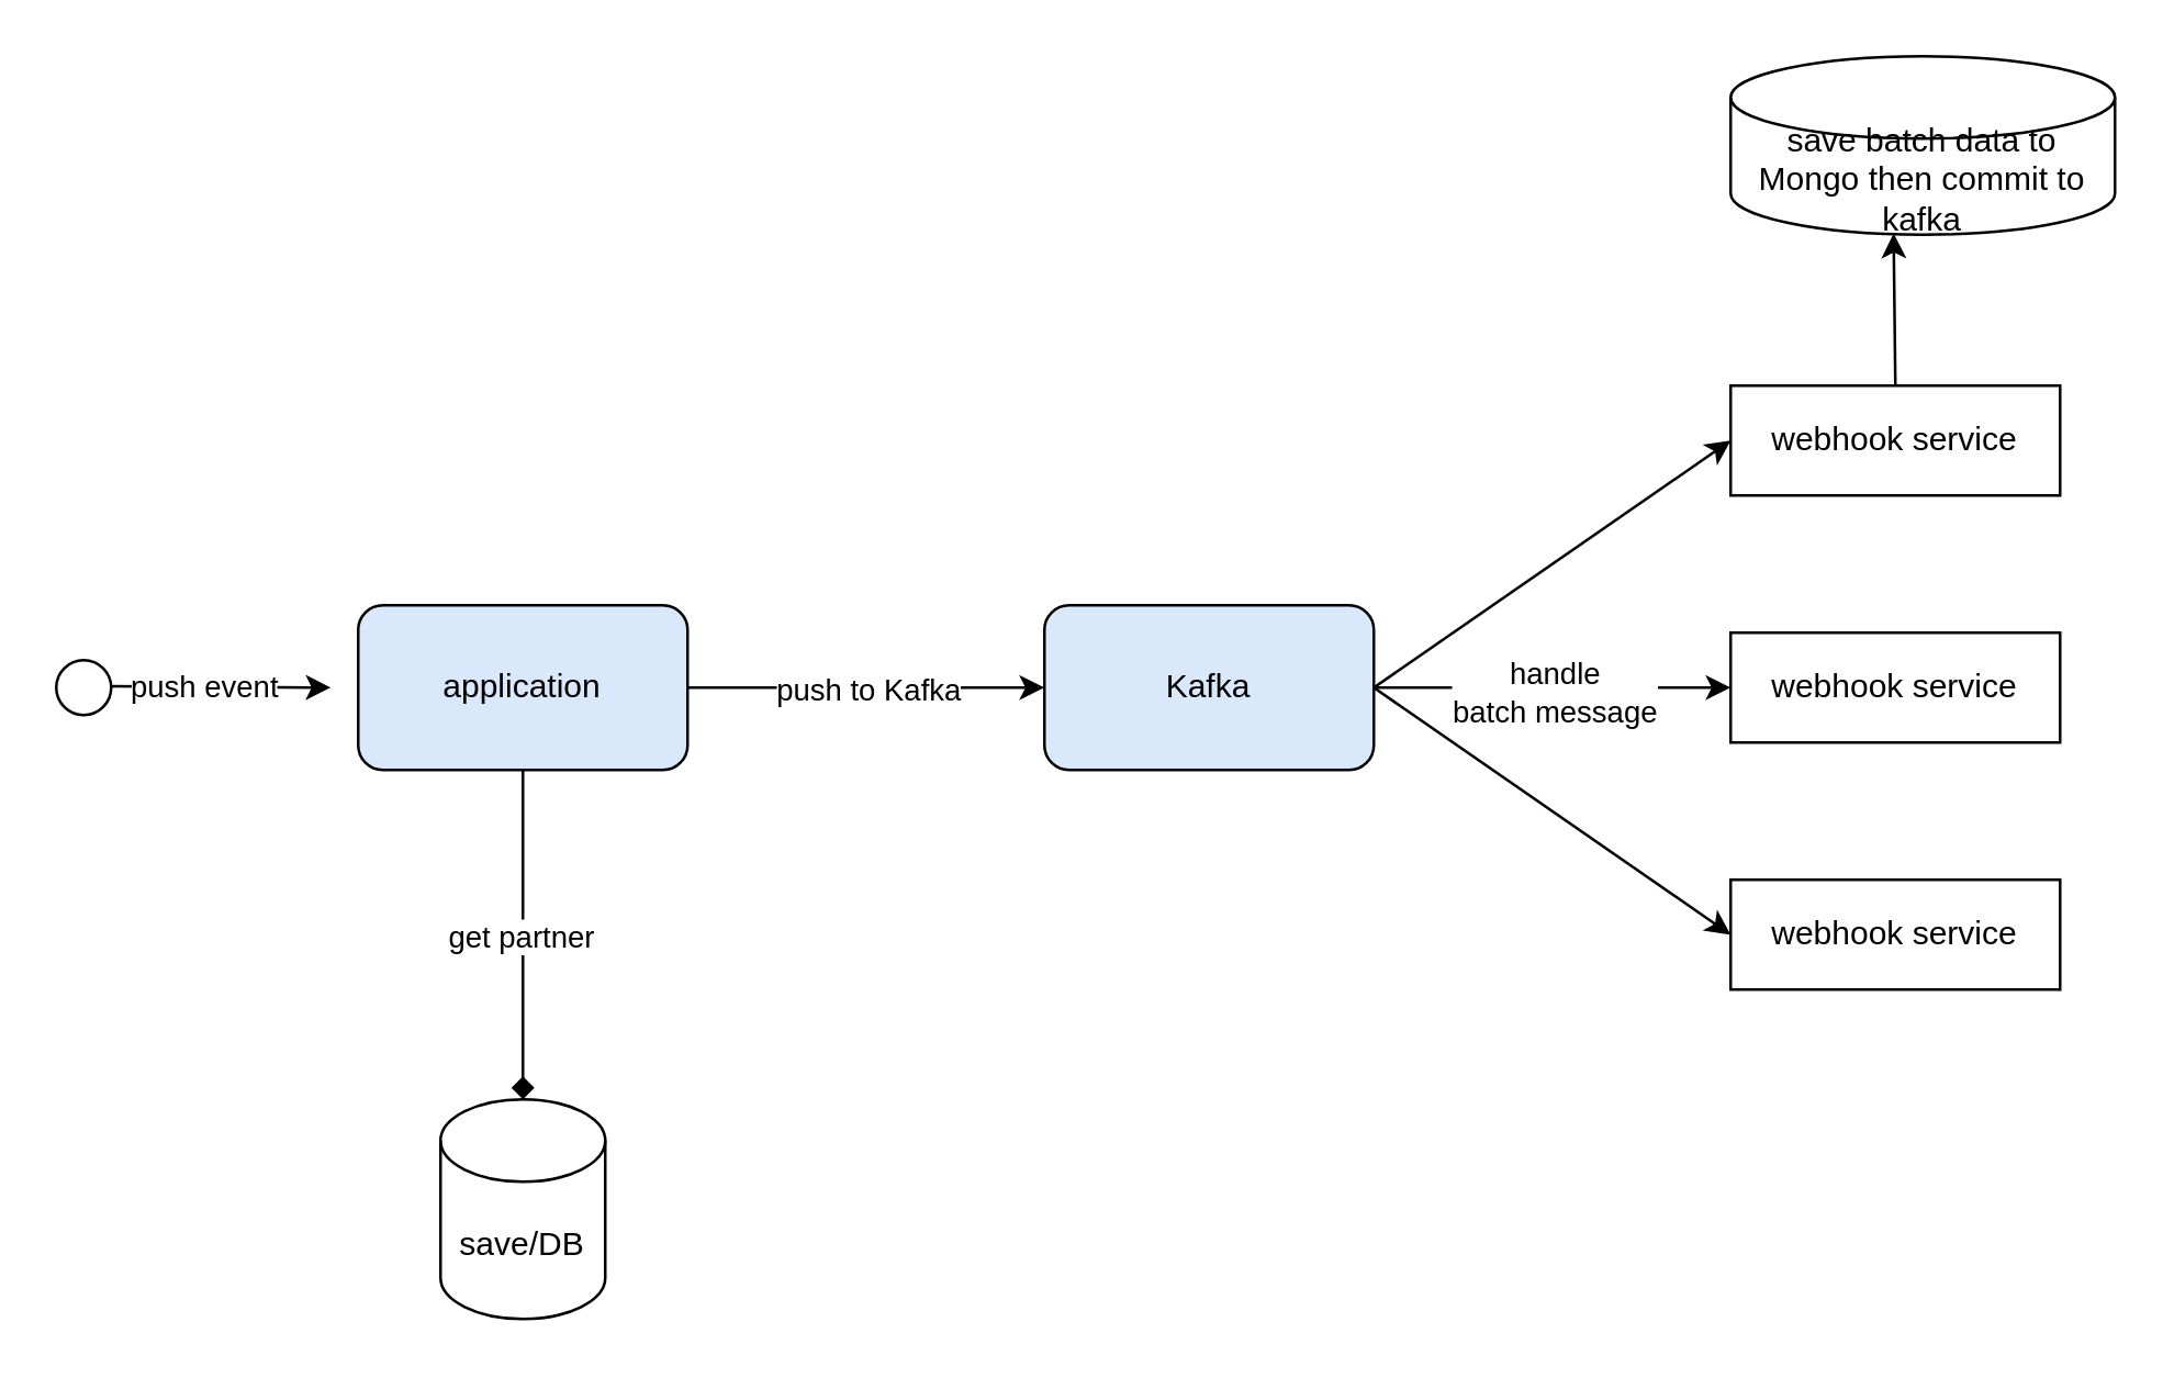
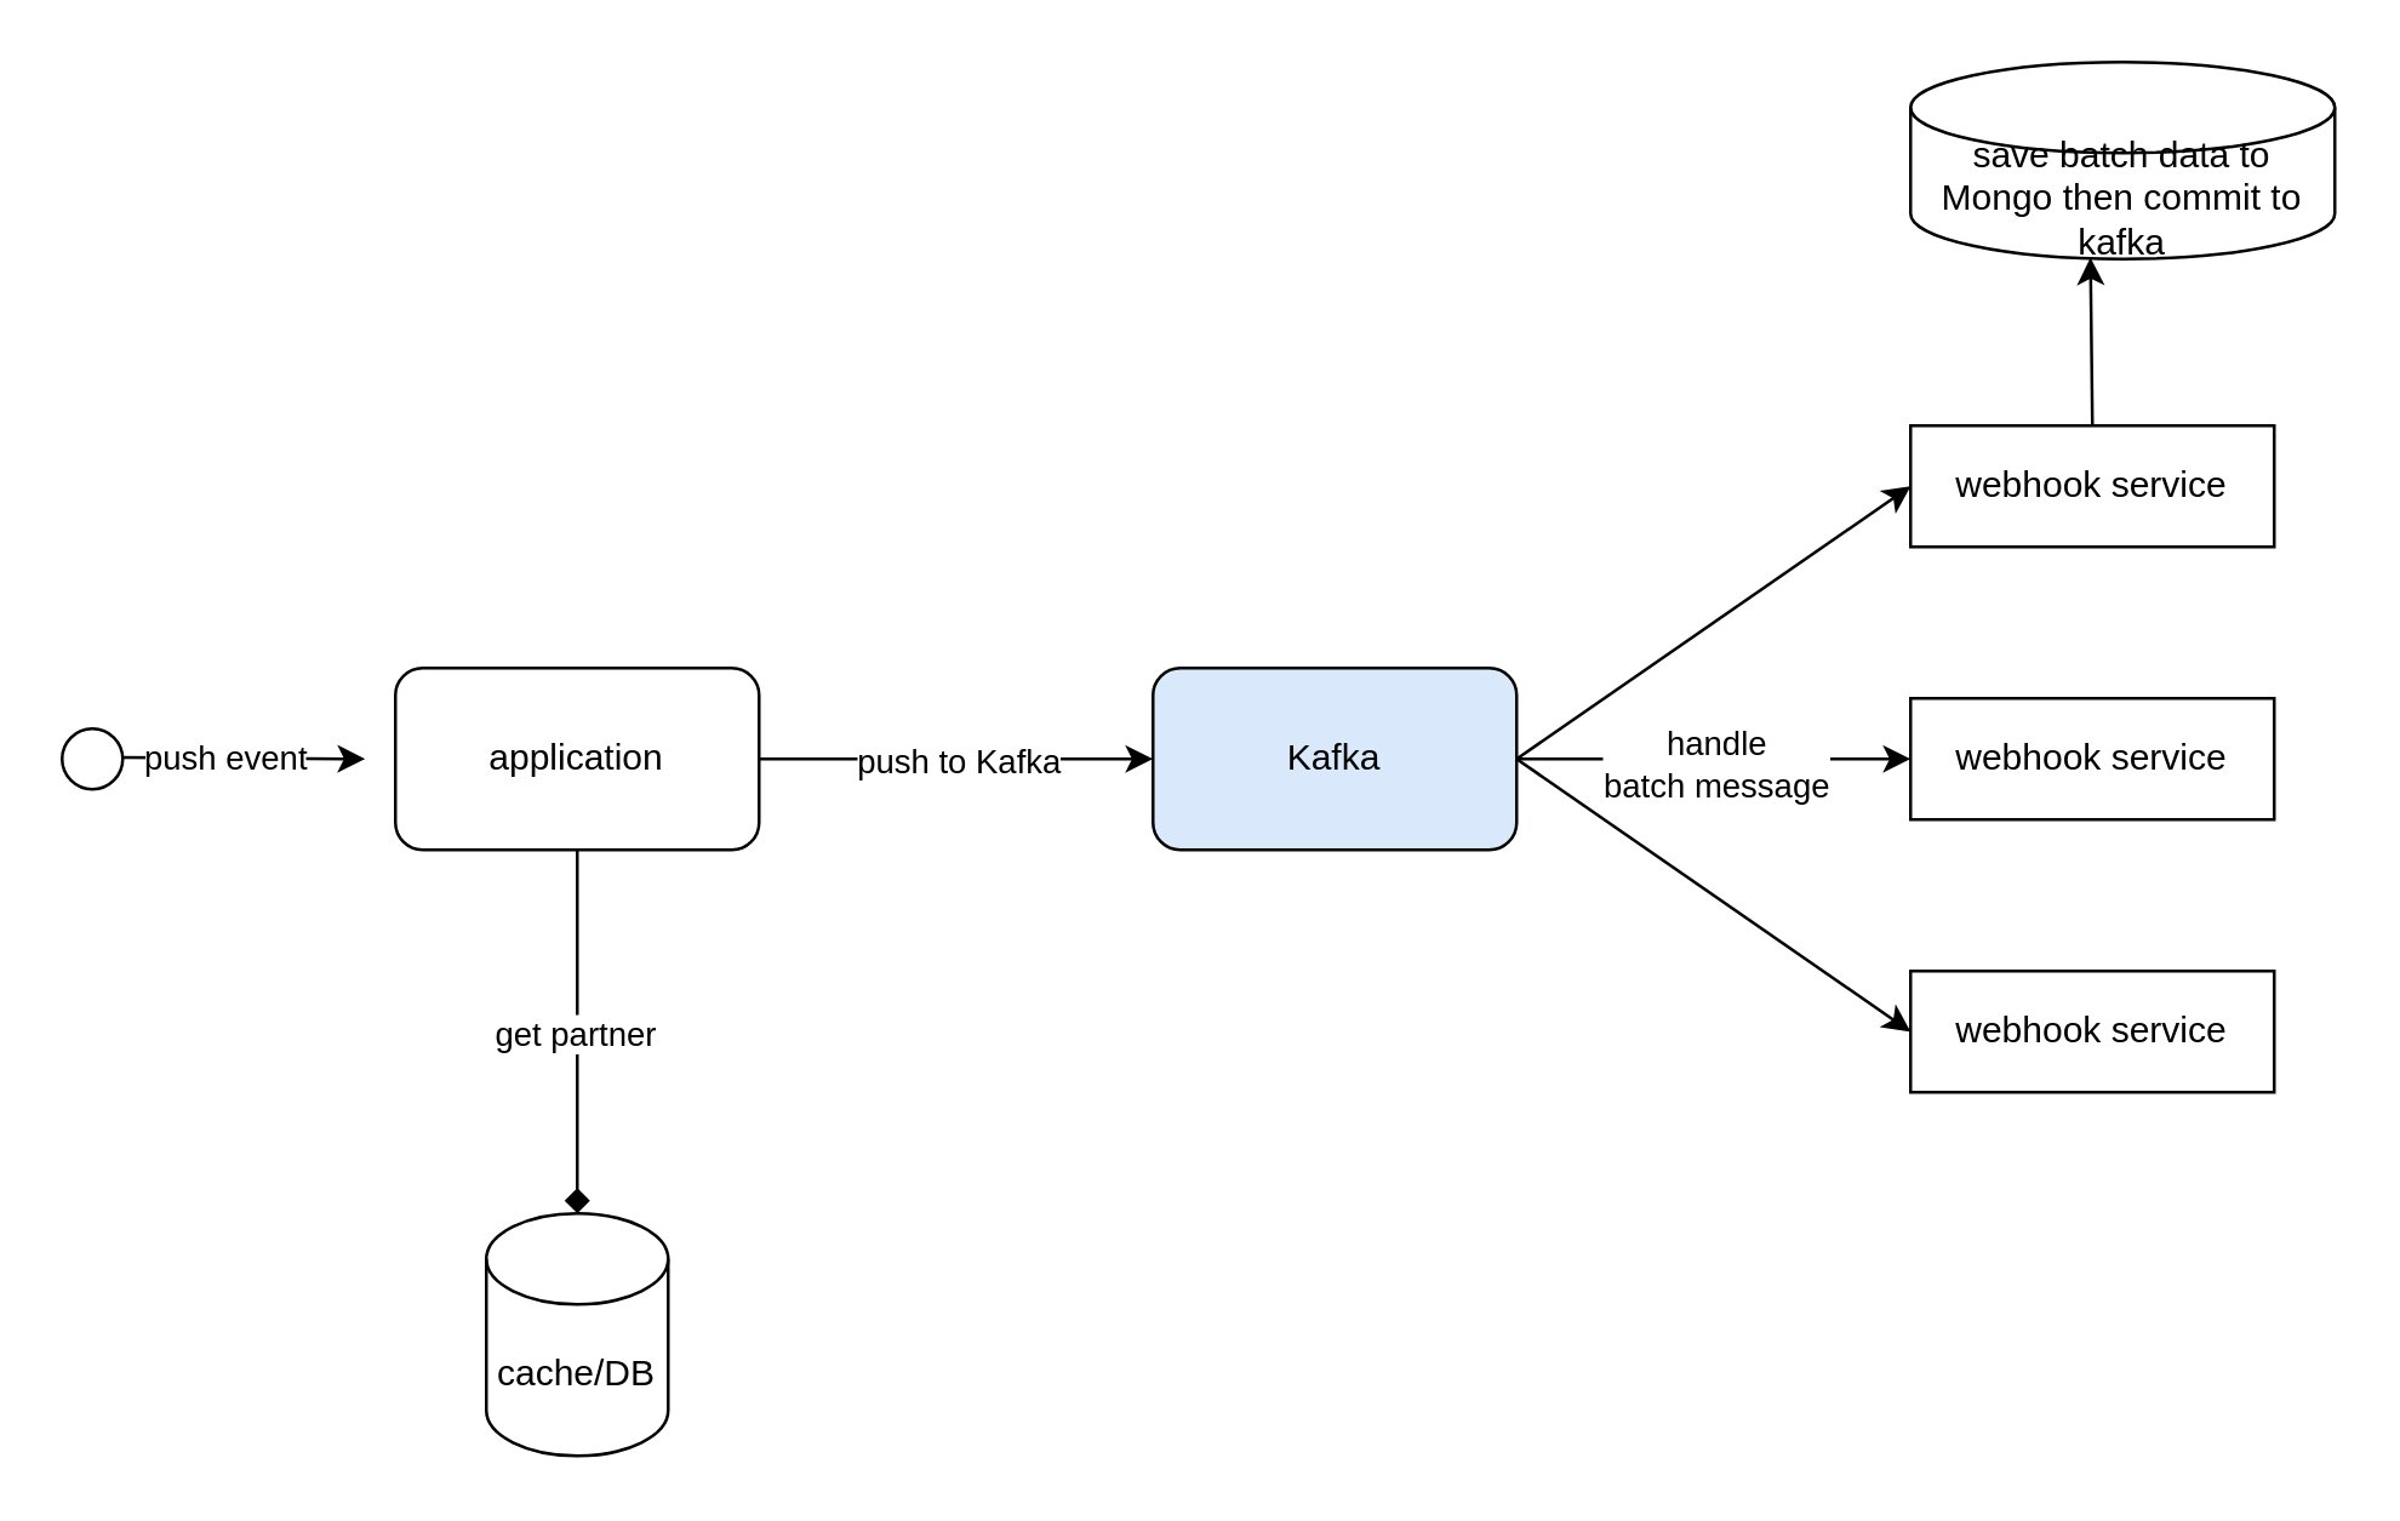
  <mxCell id="0" />
  <mxCell id="1" parent="0" />
  <mxCell id="2" value="" style="ellipse;whiteSpace=wrap;html=1;aspect=fixed;" vertex="1" parent="1"><mxGeometry x="20" y="240" width="20" height="20" as="geometry" /></mxCell>
  <mxCell id="3" value="" style="endArrow=classic;html=1;rounded=0;" edge="1" parent="1"><mxGeometry relative="1" as="geometry"><mxPoint x="40" y="249.5" as="sourcePoint" /><mxPoint x="120" y="250" as="targetPoint" /></mxGeometry></mxCell>
  <mxCell id="4" value="push event&lt;br&gt;" style="edgeLabel;html=1;align=center;verticalAlign=middle;resizable=0;points=[];" vertex="1" connectable="0" parent="3"><mxGeometry x="-0.158" y="-3" relative="1" as="geometry"><mxPoint y="-3" as="offset" /></mxGeometry></mxCell>
- <mxCell id="5" value="application" style="rounded=1;whiteSpace=wrap;html=1;fillColor=#dae8fc;" vertex="1" parent="1"><mxGeometry x="130" y="220" width="120" height="60" as="geometry" /></mxCell>
- <mxCell id="6" value="save/DB" style="shape=cylinder3;whiteSpace=wrap;html=1;boundedLbl=1;backgroundOutline=1;size=15;" vertex="1" parent="1"><mxGeometry x="160" y="400" width="60" height="80" as="geometry" /></mxCell>
+ <mxCell id="5" value="application" style="rounded=1;whiteSpace=wrap;html=1;" vertex="1" parent="1"><mxGeometry x="130" y="220" width="120" height="60" as="geometry" /></mxCell>
+ <mxCell id="6" value="cache/DB" style="shape=cylinder3;whiteSpace=wrap;html=1;boundedLbl=1;backgroundOutline=1;size=15;" vertex="1" parent="1"><mxGeometry x="160" y="400" width="60" height="80" as="geometry" /></mxCell>
  <mxCell id="7" value="" style="endArrow=diamond;html=1;rounded=0;exitX=0.5;exitY=1;exitDx=0;exitDy=0;entryX=0.5;entryY=0;entryDx=0;entryDy=0;entryPerimeter=0;" edge="1" parent="1" source="5" target="6"><mxGeometry relative="1" as="geometry"><mxPoint x="340" y="420" as="sourcePoint" /><mxPoint x="440" y="420" as="targetPoint" /></mxGeometry></mxCell>
  <mxCell id="8" value="get partner&amp;nbsp;" style="edgeLabel;resizable=0;html=1;align=center;verticalAlign=middle;" connectable="0" vertex="1" parent="7"><mxGeometry relative="1" as="geometry" /></mxCell>
  <mxCell id="9" value="" style="endArrow=classic;html=1;rounded=0;exitX=1;exitY=0.5;exitDx=0;exitDy=0;" edge="1" parent="1" source="5"><mxGeometry relative="1" as="geometry"><mxPoint x="340" y="420" as="sourcePoint" /><mxPoint x="380" y="250" as="targetPoint" /></mxGeometry></mxCell>
  <mxCell id="10" value="push to Kafka" style="edgeLabel;resizable=0;html=1;align=center;verticalAlign=middle;" connectable="0" vertex="1" parent="9"><mxGeometry relative="1" as="geometry" /></mxCell>
  <mxCell id="11" value="" style="edgeStyle=orthogonalEdgeStyle;rounded=0;orthogonalLoop=1;jettySize=auto;html=1;entryX=0;entryY=0.5;entryDx=0;entryDy=0;" edge="1" parent="1" source="13" target="16"><mxGeometry relative="1" as="geometry"><mxPoint x="610" y="250" as="targetPoint" /></mxGeometry></mxCell>
  <mxCell id="12" value="handle &lt;br&gt;batch message" style="edgeLabel;html=1;align=center;verticalAlign=middle;resizable=0;points=[];" vertex="1" connectable="0" parent="11"><mxGeometry x="-0.005" y="-1" relative="1" as="geometry"><mxPoint as="offset" /></mxGeometry></mxCell>
  <mxCell id="13" value="Kafka" style="rounded=1;whiteSpace=wrap;html=1;fillColor=#dae8fc;" vertex="1" parent="1"><mxGeometry x="380" y="220" width="120" height="60" as="geometry" /></mxCell>
  <mxCell id="14" value="webhook service" style="rounded=0;whiteSpace=wrap;html=1;" vertex="1" parent="1"><mxGeometry x="630" y="140" width="120" height="40" as="geometry" /></mxCell>
  <mxCell id="15" value="webhook service" style="rounded=0;whiteSpace=wrap;html=1;" vertex="1" parent="1"><mxGeometry x="630" y="320" width="120" height="40" as="geometry" /></mxCell>
  <mxCell id="16" value="webhook service" style="rounded=0;whiteSpace=wrap;html=1;" vertex="1" parent="1"><mxGeometry x="630" y="230" width="120" height="40" as="geometry" /></mxCell>
  <mxCell id="17" value="" style="endArrow=classic;html=1;rounded=0;exitX=1;exitY=0.5;exitDx=0;exitDy=0;entryX=0;entryY=0.5;entryDx=0;entryDy=0;" edge="1" parent="1" source="13" target="15"><mxGeometry width="50" height="50" relative="1" as="geometry"><mxPoint x="530" y="430" as="sourcePoint" /><mxPoint x="420" y="400" as="targetPoint" /></mxGeometry></mxCell>
  <mxCell id="18" value="" style="endArrow=classic;html=1;rounded=0;entryX=0;entryY=0.5;entryDx=0;entryDy=0;" edge="1" parent="1" target="14"><mxGeometry width="50" height="50" relative="1" as="geometry"><mxPoint x="500" y="250" as="sourcePoint" /><mxPoint x="640" y="350" as="targetPoint" /></mxGeometry></mxCell>
  <mxCell id="19" value="save batch data to Mongo then commit to kafka" style="shape=cylinder3;whiteSpace=wrap;html=1;boundedLbl=1;backgroundOutline=1;size=15;" vertex="1" parent="1"><mxGeometry x="630" y="20" width="140" height="65" as="geometry" /></mxCell>
  <mxCell id="20" value="" style="endArrow=classic;html=1;rounded=0;exitX=0.5;exitY=0;exitDx=0;exitDy=0;entryX=0.424;entryY=0.992;entryDx=0;entryDy=0;entryPerimeter=0;" edge="1" parent="1" source="14" target="19"><mxGeometry width="50" height="50" relative="1" as="geometry"><mxPoint x="370" y="450" as="sourcePoint" /><mxPoint x="680" y="110" as="targetPoint" /></mxGeometry></mxCell>
